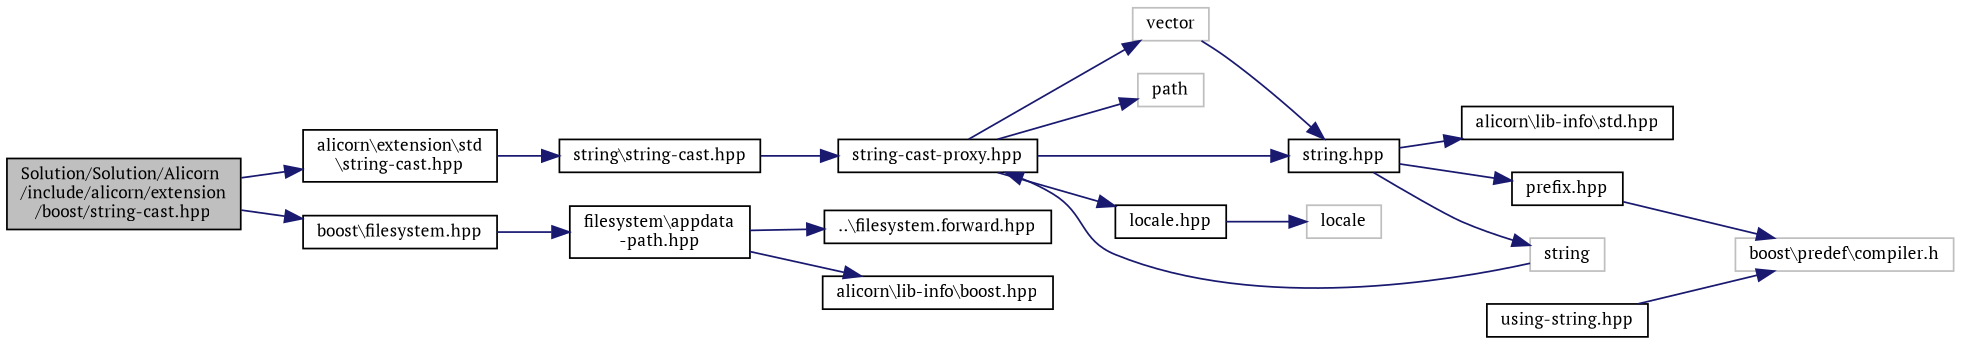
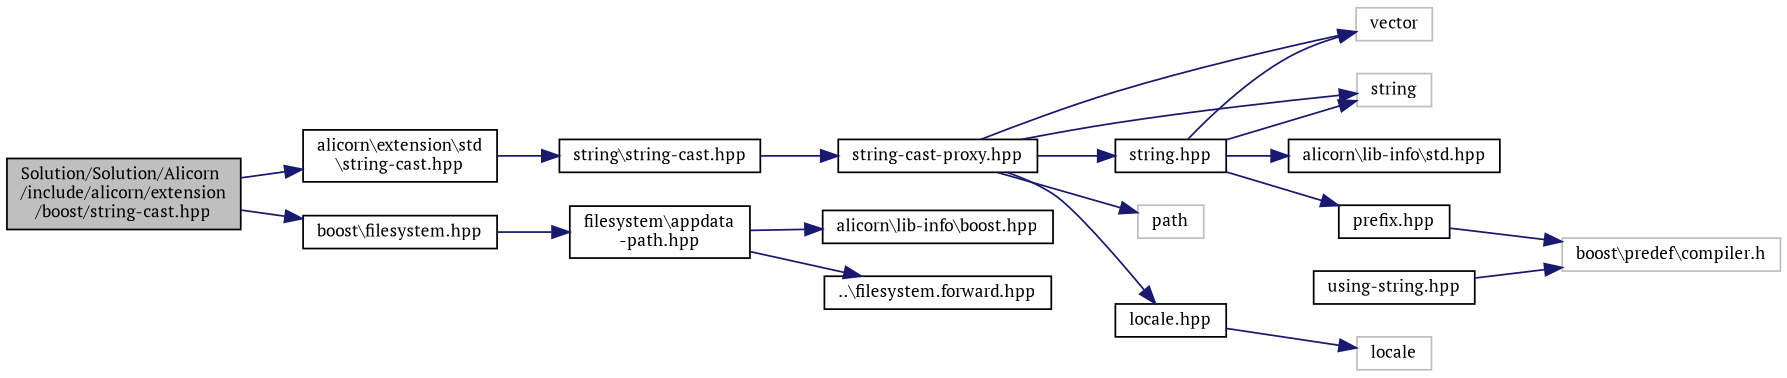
  digraph {
    fontname="PT Serif"
    rankdir=LR
    node [color=black fillcolor=white fontname="PT Serif" fontsize=10 shape=record style=filled]
    edge [color=midnightblue fontname="PT Serif" fontsize=10 labelfontname=Verdana labelfontsize=10 style=solid]
    n1 [fillcolor=grey75 fontcolor=black height=0.2 label="Solution/Solution/Alicorn\l/include/alicorn/extension\l/boost/string-cast.hpp" width=0.4]
    n2 [height=0.2 label="alicorn\\extension\\std\l\\string-cast.hpp" width=0.4]
    n3 [height=0.2 label="boost\\filesystem.hpp" width=0.4]
    n4 [height=0.2 label="string\\string-cast.hpp" width=0.4]
    n5 [height=0.2 label="filesystem\\appdata\l-path.hpp" width=0.4]
    n6 [height=0.2 label="string-cast-proxy.hpp" width=0.4]
    n7 [color=grey75 height=0.2 label=vector width=0.4]
    n8 [color=grey75 height=0.2 label=string width=0.4]
    n9 [color=grey75 height=0.2 label=path width=0.4]
    n10 [height=0.2 label="string.hpp" width=0.4]
    n11 [height=0.2 label="locale.hpp" width=0.4]
    n12 [height=0.2 label="alicorn\\lib-info\\std.hpp" width=0.4]
    n13 [height=0.2 label="prefix.hpp" width=0.4]
    n14 [color=grey75 height=0.2 label=locale width=0.4]
    n15 [color=grey75 height=0.2 label="boost\\predef\\compiler.h" width=0.4]
    n16 [height=0.2 label="using-string.hpp" width=0.4]
    n17 [height=0.2 label="..\\filesystem.forward.hpp" width=0.4]
    n18 [height=0.2 label="alicorn\\lib-info\\boost.hpp" width=0.4]
    n1 -> n2
    n1 -> n3
    n2 -> n4
    n3 -> n5
    n4 -> n6
    n5 -> n17
    n5 -> n18
    n6 -> n7
-   n8 -> n6
+   n6 -> n8
    n6 -> n9
    n6 -> n10
    n6 -> n11
-   n7 -> n10
+   n10 -> n7
    n10 -> n8
    n10 -> n12
    n10 -> n13
    n11 -> n14
    n13 -> n15
    n16 -> n15
  }
